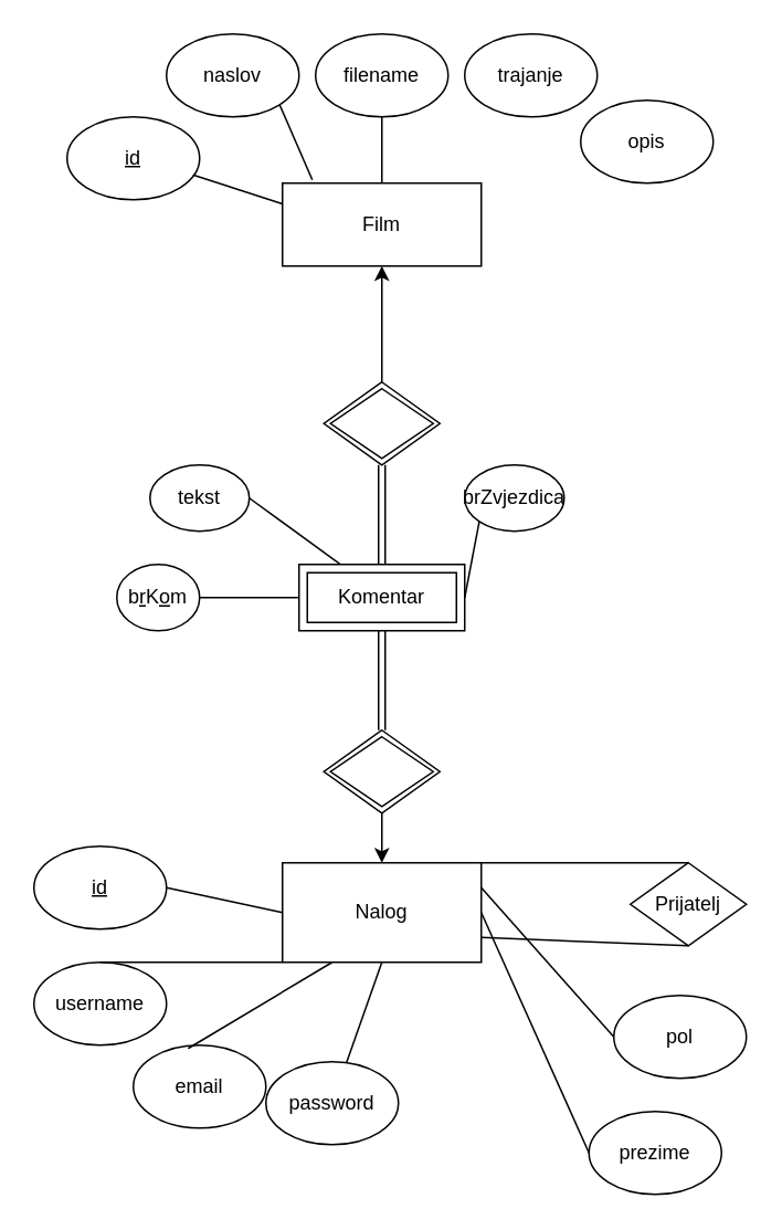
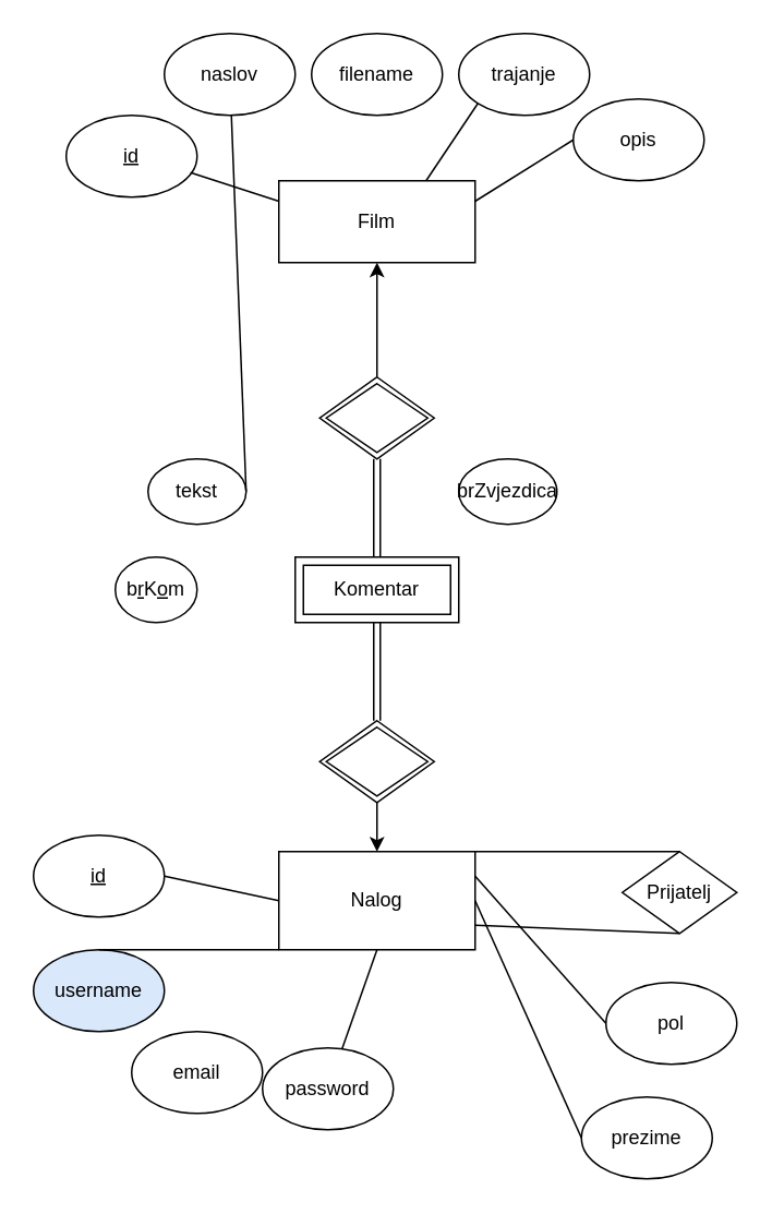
  <mxCell id="0" />
  <mxCell id="1" parent="0" />
  <mxCell id="2" value="Film" style="rounded=0;whiteSpace=wrap;html=1;" vertex="1" parent="1"><mxGeometry x="170" y="110" width="120" height="50" as="geometry" /></mxCell>
  <mxCell id="3" value="naslov" style="ellipse;whiteSpace=wrap;html=1;" vertex="1" parent="1"><mxGeometry x="100" y="20" width="80" height="50" as="geometry" /></mxCell>
  <mxCell id="4" value="&lt;div&gt;filename&lt;/div&gt;" style="ellipse;whiteSpace=wrap;html=1;" vertex="1" parent="1"><mxGeometry x="190" y="20" width="80" height="50" as="geometry" /></mxCell>
  <mxCell id="5" value="trajanje" style="ellipse;whiteSpace=wrap;html=1;" vertex="1" parent="1"><mxGeometry x="280" y="20" width="80" height="50" as="geometry" /></mxCell>
  <mxCell id="6" value="opis" style="ellipse;whiteSpace=wrap;html=1;" vertex="1" parent="1"><mxGeometry x="350" y="60" width="80" height="50" as="geometry" /></mxCell>
  <mxCell id="7" value="&lt;u&gt;id&lt;/u&gt;" style="ellipse;whiteSpace=wrap;html=1;" vertex="1" parent="1"><mxGeometry x="40" y="70" width="80" height="50" as="geometry" /></mxCell>
  <mxCell id="8" value="" style="endArrow=none;html=1;rounded=0;entryX=0.95;entryY=0.7;entryDx=0;entryDy=0;entryPerimeter=0;exitX=0;exitY=0.25;exitDx=0;exitDy=0;" edge="1" parent="1" source="2" target="7"><mxGeometry width="50" height="50" relative="1" as="geometry"><mxPoint x="150" y="320" as="sourcePoint" /><mxPoint x="200" y="270" as="targetPoint" /></mxGeometry></mxCell>
- <mxCell id="9" value="" style="endArrow=none;html=1;rounded=0;entryX=1;entryY=1;entryDx=0;entryDy=0;exitX=0.15;exitY=-0.04;exitDx=0;exitDy=0;exitPerimeter=0;" edge="1" parent="1" source="2" target="3"><mxGeometry width="50" height="50" relative="1" as="geometry"><mxPoint x="180" y="142.5" as="sourcePoint" /><mxPoint x="126" y="115" as="targetPoint" /><Array as="points" /></mxGeometry></mxCell>
- <mxCell id="10" value="" style="endArrow=none;html=1;rounded=0;entryX=0.5;entryY=1;entryDx=0;entryDy=0;exitX=0.5;exitY=0;exitDx=0;exitDy=0;" edge="1" parent="1" source="2" target="4"><mxGeometry width="50" height="50" relative="1" as="geometry"><mxPoint x="270" y="108.75" as="sourcePoint" /><mxPoint x="216" y="81.25" as="targetPoint" /></mxGeometry></mxCell>
+ <mxCell id="11" value="" style="endArrow=none;html=1;rounded=0;entryX=0;entryY=1;entryDx=0;entryDy=0;exitX=0.75;exitY=0;exitDx=0;exitDy=0;" edge="1" parent="1" source="2" target="5"><mxGeometry width="50" height="50" relative="1" as="geometry"><mxPoint x="240" y="130" as="sourcePoint" /><mxPoint x="240" y="80" as="targetPoint" /></mxGeometry></mxCell>
+ <mxCell id="12" value="" style="endArrow=none;html=1;rounded=0;entryX=0;entryY=0.5;entryDx=0;entryDy=0;exitX=1;exitY=0.25;exitDx=0;exitDy=0;" edge="1" parent="1" source="2" target="6"><mxGeometry width="50" height="50" relative="1" as="geometry"><mxPoint x="270" y="130" as="sourcePoint" /><mxPoint x="301.716" y="72.678" as="targetPoint" /></mxGeometry></mxCell>
  <mxCell id="13" value="&lt;div&gt;Nalog&lt;/div&gt;" style="rounded=0;whiteSpace=wrap;html=1;" vertex="1" parent="1"><mxGeometry x="170" y="520" width="120" height="60" as="geometry" /></mxCell>
  <mxCell id="14" value="&lt;u&gt;id&lt;/u&gt;" style="ellipse;whiteSpace=wrap;html=1;" vertex="1" parent="1"><mxGeometry x="20" y="510" width="80" height="50" as="geometry" /></mxCell>
- <mxCell id="15" value="username" style="ellipse;whiteSpace=wrap;html=1;" vertex="1" parent="1"><mxGeometry x="20" y="580" width="80" height="50" as="geometry" /></mxCell>
+ <mxCell id="15" value="username" style="ellipse;whiteSpace=wrap;html=1;fillColor=#dae8fc;" vertex="1" parent="1"><mxGeometry x="20" y="580" width="80" height="50" as="geometry" /></mxCell>
  <mxCell id="16" value="email" style="ellipse;whiteSpace=wrap;html=1;" vertex="1" parent="1"><mxGeometry x="80" y="630" width="80" height="50" as="geometry" /></mxCell>
  <mxCell id="17" value="password" style="ellipse;whiteSpace=wrap;html=1;" vertex="1" parent="1"><mxGeometry x="160" y="640" width="80" height="50" as="geometry" /></mxCell>
  <mxCell id="18" value="prezime" style="ellipse;whiteSpace=wrap;html=1;" vertex="1" parent="1"><mxGeometry x="355" y="670" width="80" height="50" as="geometry" /></mxCell>
  <mxCell id="19" value="" style="endArrow=none;html=1;rounded=0;entryX=1;entryY=0.5;entryDx=0;entryDy=0;exitX=0;exitY=0.5;exitDx=0;exitDy=0;" edge="1" parent="1" source="13" target="14"><mxGeometry width="50" height="50" relative="1" as="geometry"><mxPoint x="157" y="487.5" as="sourcePoint" /><mxPoint x="103" y="460" as="targetPoint" /></mxGeometry></mxCell>
  <mxCell id="20" value="" style="endArrow=none;html=1;rounded=0;entryX=0.5;entryY=0;entryDx=0;entryDy=0;exitX=0;exitY=1;exitDx=0;exitDy=0;" edge="1" parent="1" source="13" target="15"><mxGeometry width="50" height="50" relative="1" as="geometry"><mxPoint x="180" y="540" as="sourcePoint" /><mxPoint x="130" y="575" as="targetPoint" /></mxGeometry></mxCell>
- <mxCell id="21" value="" style="endArrow=none;html=1;rounded=0;entryX=0.413;entryY=0.04;entryDx=0;entryDy=0;exitX=0.25;exitY=1;exitDx=0;exitDy=0;entryPerimeter=0;" edge="1" parent="1" source="13" target="16"><mxGeometry width="50" height="50" relative="1" as="geometry"><mxPoint x="190" y="550" as="sourcePoint" /><mxPoint x="140" y="585" as="targetPoint" /></mxGeometry></mxCell>
  <mxCell id="22" value="" style="endArrow=none;html=1;rounded=0;exitX=0.5;exitY=1;exitDx=0;exitDy=0;" edge="1" parent="1" source="13" target="17"><mxGeometry width="50" height="50" relative="1" as="geometry"><mxPoint x="210" y="570" as="sourcePoint" /><mxPoint x="223.04" y="632" as="targetPoint" /></mxGeometry></mxCell>
  <mxCell id="23" value="" style="endArrow=none;html=1;rounded=0;entryX=0;entryY=0.5;entryDx=0;entryDy=0;exitX=1;exitY=0.5;exitDx=0;exitDy=0;" edge="1" parent="1" source="13" target="18"><mxGeometry width="50" height="50" relative="1" as="geometry"><mxPoint x="230" y="590" as="sourcePoint" /><mxPoint x="243.04" y="652" as="targetPoint" /></mxGeometry></mxCell>
  <mxCell id="24" value="pol" style="ellipse;whiteSpace=wrap;html=1;" vertex="1" parent="1"><mxGeometry x="370" y="600" width="80" height="50" as="geometry" /></mxCell>
  <mxCell id="25" value="" style="endArrow=none;html=1;rounded=0;entryX=0;entryY=0.5;entryDx=0;entryDy=0;exitX=1;exitY=0.25;exitDx=0;exitDy=0;" edge="1" parent="1" source="13" target="24"><mxGeometry width="50" height="50" relative="1" as="geometry"><mxPoint x="180" y="540" as="sourcePoint" /><mxPoint x="130" y="575" as="targetPoint" /></mxGeometry></mxCell>
  <mxCell id="26" value="" style="endArrow=classic;html=1;rounded=0;entryX=0.5;entryY=1;entryDx=0;entryDy=0;endFill=1;exitX=0.5;exitY=0;exitDx=0;exitDy=0;" edge="1" parent="1" source="32" target="2"><mxGeometry width="50" height="50" relative="1" as="geometry"><mxPoint x="230" y="210" as="sourcePoint" /><mxPoint x="100" y="330" as="targetPoint" /></mxGeometry></mxCell>
  <mxCell id="27" value="" style="endArrow=classic;html=1;rounded=0;endFill=1;entryX=0.5;entryY=0;entryDx=0;entryDy=0;" edge="1" parent="1" target="13"><mxGeometry width="50" height="50" relative="1" as="geometry"><mxPoint x="230" y="480" as="sourcePoint" /><mxPoint x="230" y="470" as="targetPoint" /></mxGeometry></mxCell>
  <mxCell id="28" value="Komentar" style="shape=ext;margin=3;double=1;whiteSpace=wrap;html=1;align=center;" vertex="1" parent="1"><mxGeometry x="180" y="340" width="100" height="40" as="geometry" /></mxCell>
  <mxCell id="29" value="" style="shape=rhombus;double=1;perimeter=rhombusPerimeter;whiteSpace=wrap;html=1;align=center;" vertex="1" parent="1"><mxGeometry x="195" y="440" width="70" height="50" as="geometry" /></mxCell>
  <mxCell id="30" value="" style="endArrow=none;html=1;rounded=0;entryX=0.5;entryY=1;entryDx=0;entryDy=0;exitX=0.5;exitY=0;exitDx=0;exitDy=0;shape=link;" edge="1" parent="1" source="29" target="28"><mxGeometry width="50" height="50" relative="1" as="geometry"><mxPoint x="240" y="260" as="sourcePoint" /><mxPoint x="240" y="170" as="targetPoint" /></mxGeometry></mxCell>
  <mxCell id="31" value="b&lt;u&gt;r&lt;/u&gt;K&lt;u&gt;o&lt;/u&gt;m" style="ellipse;whiteSpace=wrap;html=1;align=center;" vertex="1" parent="1"><mxGeometry x="70" y="340" width="50" height="40" as="geometry" /></mxCell>
  <mxCell id="32" value="" style="shape=rhombus;double=1;perimeter=rhombusPerimeter;whiteSpace=wrap;html=1;align=center;" vertex="1" parent="1"><mxGeometry x="195" y="230" width="70" height="50" as="geometry" /></mxCell>
  <mxCell id="33" value="" style="endArrow=none;html=1;rounded=0;entryX=0.5;entryY=1;entryDx=0;entryDy=0;shape=link;exitX=0.5;exitY=0;exitDx=0;exitDy=0;" edge="1" parent="1" source="28" target="32"><mxGeometry width="50" height="50" relative="1" as="geometry"><mxPoint x="230" y="360" as="sourcePoint" /><mxPoint x="240" y="410" as="targetPoint" /></mxGeometry></mxCell>
- <mxCell id="34" value="" style="endArrow=none;html=1;rounded=0;entryX=0;entryY=0.5;entryDx=0;entryDy=0;exitX=1;exitY=0.5;exitDx=0;exitDy=0;" edge="1" parent="1" source="31" target="28"><mxGeometry width="50" height="50" relative="1" as="geometry"><mxPoint x="10" y="300" as="sourcePoint" /><mxPoint x="60" y="250" as="targetPoint" /></mxGeometry></mxCell>
  <mxCell id="35" value="tekst" style="ellipse;whiteSpace=wrap;html=1;align=center;" vertex="1" parent="1"><mxGeometry x="90" y="280" width="60" height="40" as="geometry" /></mxCell>
  <mxCell id="36" value="brZvjezdica" style="ellipse;whiteSpace=wrap;html=1;align=center;" vertex="1" parent="1"><mxGeometry x="280" y="280" width="60" height="40" as="geometry" /></mxCell>
- <mxCell id="37" value="" style="endArrow=none;html=1;rounded=0;entryX=0.25;entryY=0;entryDx=0;entryDy=0;exitX=1;exitY=0.5;exitDx=0;exitDy=0;" edge="1" parent="1" source="35" target="28"><mxGeometry width="50" height="50" relative="1" as="geometry"><mxPoint x="20" y="330" as="sourcePoint" /><mxPoint x="70" y="280" as="targetPoint" /></mxGeometry></mxCell>
- <mxCell id="38" value="" style="endArrow=none;html=1;rounded=0;entryX=0;entryY=1;entryDx=0;entryDy=0;exitX=1;exitY=0.5;exitDx=0;exitDy=0;" edge="1" parent="1" source="28" target="36"><mxGeometry width="50" height="50" relative="1" as="geometry"><mxPoint x="110" y="270" as="sourcePoint" /><mxPoint x="160" y="220" as="targetPoint" /></mxGeometry></mxCell>
+ <mxCell id="37" value="" style="endArrow=none;html=1;rounded=0;exitX=1;exitY=0.5;exitDx=0;exitDy=0;" edge="1" parent="1" source="35" target="3"><mxGeometry width="50" height="50" relative="1" as="geometry"><mxPoint x="20" y="330" as="sourcePoint" /><mxPoint x="70" y="280" as="targetPoint" /></mxGeometry></mxCell>
  <mxCell id="39" value="Prijatelj" style="shape=rhombus;perimeter=rhombusPerimeter;whiteSpace=wrap;html=1;align=center;" vertex="1" parent="1"><mxGeometry x="380" y="520" width="70" height="50" as="geometry" /></mxCell>
  <mxCell id="40" value="" style="endArrow=none;html=1;rounded=0;entryX=0.5;entryY=0;entryDx=0;entryDy=0;exitX=1;exitY=0;exitDx=0;exitDy=0;" edge="1" parent="1" source="13" target="39"><mxGeometry width="50" height="50" relative="1" as="geometry"><mxPoint x="370" y="480" as="sourcePoint" /><mxPoint x="420" y="430" as="targetPoint" /></mxGeometry></mxCell>
  <mxCell id="41" value="" style="endArrow=none;html=1;rounded=0;entryX=0.5;entryY=1;entryDx=0;entryDy=0;exitX=1;exitY=0.75;exitDx=0;exitDy=0;" edge="1" parent="1" source="13" target="39"><mxGeometry width="50" height="50" relative="1" as="geometry"><mxPoint x="300" y="530" as="sourcePoint" /><mxPoint x="377.5" y="540" as="targetPoint" /></mxGeometry></mxCell>
